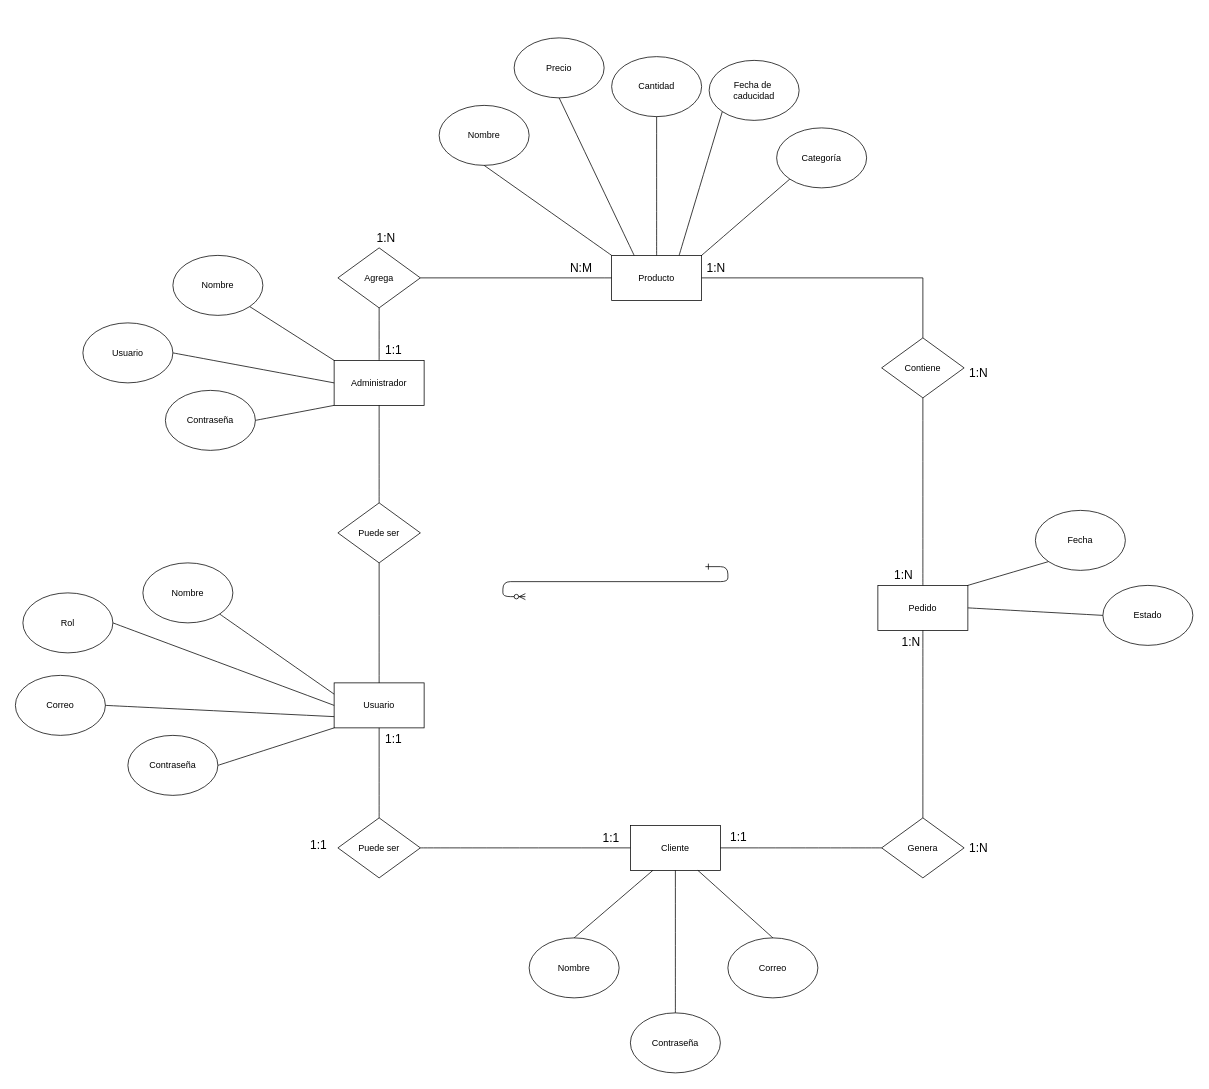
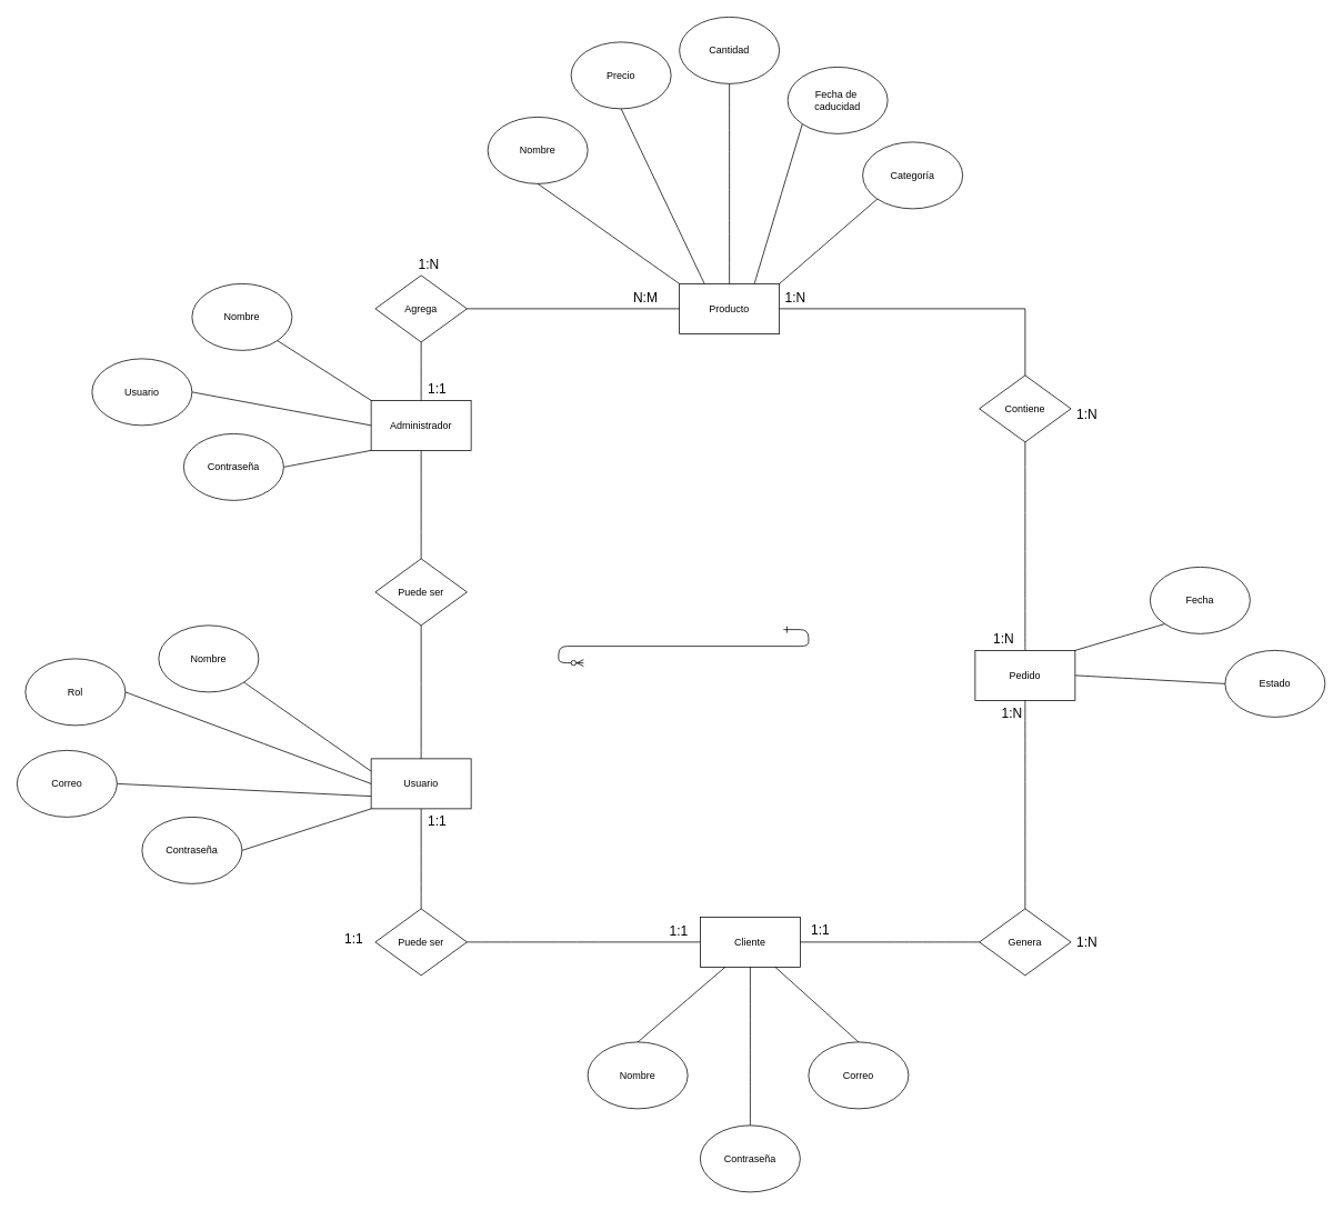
  <mxCell id="0" />
  <mxCell id="1" parent="0" />
  <mxCell id="2" value="" style="edgeStyle=entityRelationEdgeStyle;endArrow=ERzeroToMany;startArrow=ERone;endFill=1;startFill=0;" parent="1" edge="1"><mxGeometry width="100" height="100" relative="1" as="geometry"><mxPoint x="940" y="755" as="sourcePoint" /><mxPoint x="700" y="795" as="targetPoint" /></mxGeometry></mxCell>
  <mxCell id="3" value="Cliente" style="rounded=0;whiteSpace=wrap;html=1;" vertex="1" parent="1"><mxGeometry x="840" y="1100" width="120" height="60" as="geometry" /></mxCell>
  <mxCell id="4" value="Pedido" style="rounded=0;whiteSpace=wrap;html=1;" vertex="1" parent="1"><mxGeometry x="1170" y="780" width="120" height="60" as="geometry" /></mxCell>
  <mxCell id="5" value="Administrador" style="rounded=0;whiteSpace=wrap;html=1;" vertex="1" parent="1"><mxGeometry x="445" y="480" width="120" height="60" as="geometry" /></mxCell>
  <mxCell id="6" value="Producto" style="rounded=0;whiteSpace=wrap;html=1;" vertex="1" parent="1"><mxGeometry x="815" y="340" width="120" height="60" as="geometry" /></mxCell>
  <mxCell id="7" value="Usuario" style="rounded=0;whiteSpace=wrap;html=1;" vertex="1" parent="1"><mxGeometry x="445" y="910" width="120" height="60" as="geometry" /></mxCell>
  <mxCell id="8" value="Genera" style="rhombus;whiteSpace=wrap;html=1;" vertex="1" parent="1"><mxGeometry x="1175" y="1090" width="110" height="80" as="geometry" /></mxCell>
  <mxCell id="9" value="Contiene" style="rhombus;whiteSpace=wrap;html=1;" vertex="1" parent="1"><mxGeometry x="1175" y="450" width="110" height="80" as="geometry" /></mxCell>
  <mxCell id="10" value="Puede ser" style="rhombus;whiteSpace=wrap;html=1;" vertex="1" parent="1"><mxGeometry x="450" y="1090" width="110" height="80" as="geometry" /></mxCell>
  <mxCell id="11" value="Puede ser" style="rhombus;whiteSpace=wrap;html=1;" vertex="1" parent="1"><mxGeometry x="450" y="670" width="110" height="80" as="geometry" /></mxCell>
  <mxCell id="12" value="Agrega" style="rhombus;whiteSpace=wrap;html=1;" vertex="1" parent="1"><mxGeometry x="450" y="330" width="110" height="80" as="geometry" /></mxCell>
  <mxCell id="13" value="" style="endArrow=none;html=1;rounded=0;fontSize=12;startSize=8;endSize=8;curved=1;entryX=0;entryY=0.5;entryDx=0;entryDy=0;exitX=1;exitY=0.5;exitDx=0;exitDy=0;" edge="1" parent="1" source="10" target="3"><mxGeometry width="50" height="50" relative="1" as="geometry"><mxPoint x="630" y="1190" as="sourcePoint" /><mxPoint x="680" y="1140" as="targetPoint" /></mxGeometry></mxCell>
  <mxCell id="14" value="" style="endArrow=none;html=1;rounded=0;fontSize=12;startSize=8;endSize=8;curved=1;entryX=0.5;entryY=1;entryDx=0;entryDy=0;exitX=0.5;exitY=0;exitDx=0;exitDy=0;" edge="1" parent="1" source="10" target="7"><mxGeometry width="50" height="50" relative="1" as="geometry"><mxPoint x="630" y="1190" as="sourcePoint" /><mxPoint x="680" y="1140" as="targetPoint" /></mxGeometry></mxCell>
  <mxCell id="15" value="" style="endArrow=none;html=1;rounded=0;fontSize=12;startSize=8;endSize=8;curved=1;entryX=0.5;entryY=1;entryDx=0;entryDy=0;exitX=0.5;exitY=0;exitDx=0;exitDy=0;" edge="1" parent="1" source="11" target="5"><mxGeometry width="50" height="50" relative="1" as="geometry"><mxPoint x="630" y="1190" as="sourcePoint" /><mxPoint x="680" y="1140" as="targetPoint" /></mxGeometry></mxCell>
  <mxCell id="16" value="" style="endArrow=none;html=1;rounded=0;fontSize=12;startSize=8;endSize=8;curved=1;entryX=0.5;entryY=1;entryDx=0;entryDy=0;exitX=0.5;exitY=0;exitDx=0;exitDy=0;" edge="1" parent="1" source="7" target="11"><mxGeometry width="50" height="50" relative="1" as="geometry"><mxPoint x="630" y="1020" as="sourcePoint" /><mxPoint x="680" y="970" as="targetPoint" /></mxGeometry></mxCell>
  <mxCell id="17" value="" style="endArrow=none;html=1;rounded=0;fontSize=12;startSize=8;endSize=8;curved=1;entryX=0.5;entryY=0;entryDx=0;entryDy=0;exitX=0.5;exitY=1;exitDx=0;exitDy=0;" edge="1" parent="1" source="4" target="8"><mxGeometry width="50" height="50" relative="1" as="geometry"><mxPoint x="630" y="850" as="sourcePoint" /><mxPoint x="680" y="800" as="targetPoint" /></mxGeometry></mxCell>
  <mxCell id="18" value="" style="endArrow=none;html=1;rounded=0;fontSize=12;startSize=8;endSize=8;curved=1;entryX=1;entryY=0.5;entryDx=0;entryDy=0;exitX=0;exitY=0.5;exitDx=0;exitDy=0;" edge="1" parent="1" source="8" target="3"><mxGeometry width="50" height="50" relative="1" as="geometry"><mxPoint x="630" y="1020" as="sourcePoint" /><mxPoint x="680" y="970" as="targetPoint" /></mxGeometry></mxCell>
  <mxCell id="19" value="" style="endArrow=none;html=1;rounded=0;fontSize=12;startSize=8;endSize=8;curved=1;entryX=0.5;entryY=1;entryDx=0;entryDy=0;exitX=0.5;exitY=0;exitDx=0;exitDy=0;" edge="1" parent="1" source="4" target="9"><mxGeometry width="50" height="50" relative="1" as="geometry"><mxPoint x="630" y="690" as="sourcePoint" /><mxPoint x="680" y="640" as="targetPoint" /></mxGeometry></mxCell>
  <mxCell id="20" value="" style="endArrow=none;html=1;rounded=0;fontSize=12;startSize=8;endSize=8;entryX=0.5;entryY=0;entryDx=0;entryDy=0;exitX=1;exitY=0.5;exitDx=0;exitDy=0;edgeStyle=orthogonalEdgeStyle;" edge="1" parent="1" source="6" target="9"><mxGeometry width="50" height="50" relative="1" as="geometry"><mxPoint x="630" y="520" as="sourcePoint" /><mxPoint x="680" y="470" as="targetPoint" /></mxGeometry></mxCell>
  <mxCell id="21" value="" style="endArrow=none;html=1;rounded=0;fontSize=12;startSize=8;endSize=8;curved=1;exitX=0.5;exitY=0;exitDx=0;exitDy=0;entryX=0.5;entryY=1;entryDx=0;entryDy=0;" edge="1" parent="1" source="5" target="12"><mxGeometry width="50" height="50" relative="1" as="geometry"><mxPoint x="630" y="520" as="sourcePoint" /><mxPoint x="680" y="470" as="targetPoint" /></mxGeometry></mxCell>
  <mxCell id="22" value="" style="endArrow=none;html=1;rounded=0;fontSize=12;startSize=8;endSize=8;entryX=0;entryY=0.5;entryDx=0;entryDy=0;exitX=1;exitY=0.5;exitDx=0;exitDy=0;edgeStyle=orthogonalEdgeStyle;" edge="1" parent="1" source="12" target="6"><mxGeometry width="50" height="50" relative="1" as="geometry"><mxPoint x="630" y="520" as="sourcePoint" /><mxPoint x="680" y="470" as="targetPoint" /><Array as="points"><mxPoint x="805" y="370" /></Array></mxGeometry></mxCell>
  <mxCell id="23" value="Precio" style="ellipse;whiteSpace=wrap;html=1;" vertex="1" parent="1"><mxGeometry x="685" y="50" width="120" height="80" as="geometry" /></mxCell>
- <mxCell id="24" value="Cantidad" style="ellipse;whiteSpace=wrap;html=1;" vertex="1" parent="1"><mxGeometry x="815" y="75" width="120" height="80" as="geometry" /></mxCell>
+ <mxCell id="24" value="Cantidad" style="ellipse;whiteSpace=wrap;html=1;" vertex="1" parent="1"><mxGeometry x="815" y="20" width="120" height="80" as="geometry" /></mxCell>
  <mxCell id="25" value="Fecha de&amp;nbsp;&lt;div&gt;caducidad&lt;/div&gt;" style="ellipse;whiteSpace=wrap;html=1;" vertex="1" parent="1"><mxGeometry x="945" y="80" width="120" height="80" as="geometry" /></mxCell>
  <mxCell id="26" value="Categoría" style="ellipse;whiteSpace=wrap;html=1;" vertex="1" parent="1"><mxGeometry x="1035" y="170" width="120" height="80" as="geometry" /></mxCell>
  <mxCell id="27" value="Nombre" style="ellipse;whiteSpace=wrap;html=1;" vertex="1" parent="1"><mxGeometry x="585" y="140" width="120" height="80" as="geometry" /></mxCell>
  <mxCell id="28" value="" style="endArrow=none;html=1;rounded=0;fontSize=12;startSize=8;endSize=8;curved=1;exitX=0;exitY=0;exitDx=0;exitDy=0;entryX=0.5;entryY=1;entryDx=0;entryDy=0;" edge="1" parent="1" source="6" target="27"><mxGeometry width="50" height="50" relative="1" as="geometry"><mxPoint x="840" y="330" as="sourcePoint" /><mxPoint x="890" y="280" as="targetPoint" /></mxGeometry></mxCell>
  <mxCell id="29" value="" style="endArrow=none;html=1;rounded=0;fontSize=12;startSize=8;endSize=8;curved=1;entryX=0.5;entryY=1;entryDx=0;entryDy=0;exitX=0.25;exitY=0;exitDx=0;exitDy=0;" edge="1" parent="1" source="6" target="23"><mxGeometry width="50" height="50" relative="1" as="geometry"><mxPoint x="840" y="330" as="sourcePoint" /><mxPoint x="890" y="280" as="targetPoint" /></mxGeometry></mxCell>
  <mxCell id="30" value="" style="endArrow=none;html=1;rounded=0;fontSize=12;startSize=8;endSize=8;curved=1;entryX=0.5;entryY=1;entryDx=0;entryDy=0;exitX=0.5;exitY=0;exitDx=0;exitDy=0;" edge="1" parent="1" source="6" target="24"><mxGeometry width="50" height="50" relative="1" as="geometry"><mxPoint x="840" y="330" as="sourcePoint" /><mxPoint x="880" y="240" as="targetPoint" /></mxGeometry></mxCell>
  <mxCell id="31" value="" style="endArrow=none;html=1;rounded=0;fontSize=12;startSize=8;endSize=8;curved=1;entryX=0;entryY=1;entryDx=0;entryDy=0;exitX=0.75;exitY=0;exitDx=0;exitDy=0;" edge="1" parent="1" source="6" target="25"><mxGeometry width="50" height="50" relative="1" as="geometry"><mxPoint x="840" y="330" as="sourcePoint" /><mxPoint x="890" y="280" as="targetPoint" /></mxGeometry></mxCell>
  <mxCell id="32" value="" style="endArrow=none;html=1;rounded=0;fontSize=12;startSize=8;endSize=8;curved=1;exitX=1;exitY=0;exitDx=0;exitDy=0;entryX=0;entryY=1;entryDx=0;entryDy=0;" edge="1" parent="1" source="6" target="26"><mxGeometry width="50" height="50" relative="1" as="geometry"><mxPoint x="840" y="330" as="sourcePoint" /><mxPoint x="890" y="280" as="targetPoint" /></mxGeometry></mxCell>
  <mxCell id="33" value="Nombre" style="ellipse;whiteSpace=wrap;html=1;" vertex="1" parent="1"><mxGeometry x="230" y="340" width="120" height="80" as="geometry" /></mxCell>
  <mxCell id="34" value="Usuario" style="ellipse;whiteSpace=wrap;html=1;" vertex="1" parent="1"><mxGeometry x="110" y="430" width="120" height="80" as="geometry" /></mxCell>
  <mxCell id="35" value="Contraseña" style="ellipse;whiteSpace=wrap;html=1;" vertex="1" parent="1"><mxGeometry x="220" y="520" width="120" height="80" as="geometry" /></mxCell>
  <mxCell id="36" value="Nombre" style="ellipse;whiteSpace=wrap;html=1;" vertex="1" parent="1"><mxGeometry x="190" y="750" width="120" height="80" as="geometry" /></mxCell>
  <mxCell id="37" value="Correo" style="ellipse;whiteSpace=wrap;html=1;" vertex="1" parent="1"><mxGeometry x="20" y="900" width="120" height="80" as="geometry" /></mxCell>
  <mxCell id="38" value="Contraseña" style="ellipse;whiteSpace=wrap;html=1;" vertex="1" parent="1"><mxGeometry x="170" y="980" width="120" height="80" as="geometry" /></mxCell>
  <mxCell id="39" value="Rol" style="ellipse;whiteSpace=wrap;html=1;" vertex="1" parent="1"><mxGeometry x="30" y="790" width="120" height="80" as="geometry" /></mxCell>
  <mxCell id="40" value="Nombre" style="ellipse;whiteSpace=wrap;html=1;" vertex="1" parent="1"><mxGeometry x="705" y="1250" width="120" height="80" as="geometry" /></mxCell>
  <mxCell id="41" value="Correo" style="ellipse;whiteSpace=wrap;html=1;" vertex="1" parent="1"><mxGeometry x="970" y="1250" width="120" height="80" as="geometry" /></mxCell>
  <mxCell id="42" value="Fecha" style="ellipse;whiteSpace=wrap;html=1;" vertex="1" parent="1"><mxGeometry x="1380" y="680" width="120" height="80" as="geometry" /></mxCell>
  <mxCell id="43" value="Estado" style="ellipse;whiteSpace=wrap;html=1;" vertex="1" parent="1"><mxGeometry x="1470" y="780" width="120" height="80" as="geometry" /></mxCell>
  <mxCell id="44" value="Contraseña" style="ellipse;whiteSpace=wrap;html=1;" vertex="1" parent="1"><mxGeometry x="840" y="1350" width="120" height="80" as="geometry" /></mxCell>
  <mxCell id="45" value="" style="endArrow=none;html=1;rounded=0;fontSize=12;startSize=8;endSize=8;curved=1;entryX=0.25;entryY=1;entryDx=0;entryDy=0;exitX=0.5;exitY=0;exitDx=0;exitDy=0;" edge="1" parent="1" source="40" target="3"><mxGeometry width="50" height="50" relative="1" as="geometry"><mxPoint x="880" y="1300" as="sourcePoint" /><mxPoint x="930" y="1250" as="targetPoint" /></mxGeometry></mxCell>
  <mxCell id="46" value="" style="endArrow=none;html=1;rounded=0;fontSize=12;startSize=8;endSize=8;curved=1;entryX=0.5;entryY=1;entryDx=0;entryDy=0;exitX=0.5;exitY=0;exitDx=0;exitDy=0;" edge="1" parent="1" source="44" target="3"><mxGeometry width="50" height="50" relative="1" as="geometry"><mxPoint x="880" y="1300" as="sourcePoint" /><mxPoint x="930" y="1250" as="targetPoint" /></mxGeometry></mxCell>
  <mxCell id="47" value="" style="endArrow=none;html=1;rounded=0;fontSize=12;startSize=8;endSize=8;curved=1;entryX=0.75;entryY=1;entryDx=0;entryDy=0;exitX=0.5;exitY=0;exitDx=0;exitDy=0;" edge="1" parent="1" source="41" target="3"><mxGeometry width="50" height="50" relative="1" as="geometry"><mxPoint x="880" y="1300" as="sourcePoint" /><mxPoint x="930" y="1250" as="targetPoint" /></mxGeometry></mxCell>
  <mxCell id="48" value="" style="endArrow=none;html=1;rounded=0;fontSize=12;startSize=8;endSize=8;curved=1;entryX=0;entryY=0.25;entryDx=0;entryDy=0;exitX=1;exitY=1;exitDx=0;exitDy=0;" edge="1" parent="1" source="36" target="7"><mxGeometry width="50" height="50" relative="1" as="geometry"><mxPoint x="230" y="900" as="sourcePoint" /><mxPoint x="280" y="850" as="targetPoint" /></mxGeometry></mxCell>
  <mxCell id="49" value="" style="endArrow=none;html=1;rounded=0;fontSize=12;startSize=8;endSize=8;curved=1;entryX=0;entryY=0.5;entryDx=0;entryDy=0;exitX=1;exitY=0.5;exitDx=0;exitDy=0;" edge="1" parent="1" source="39" target="7"><mxGeometry width="50" height="50" relative="1" as="geometry"><mxPoint x="230" y="900" as="sourcePoint" /><mxPoint x="280" y="850" as="targetPoint" /></mxGeometry></mxCell>
  <mxCell id="50" value="" style="endArrow=none;html=1;rounded=0;fontSize=12;startSize=8;endSize=8;curved=1;entryX=0;entryY=0.75;entryDx=0;entryDy=0;exitX=1;exitY=0.5;exitDx=0;exitDy=0;" edge="1" parent="1" source="37" target="7"><mxGeometry width="50" height="50" relative="1" as="geometry"><mxPoint x="230" y="900" as="sourcePoint" /><mxPoint x="280" y="850" as="targetPoint" /></mxGeometry></mxCell>
  <mxCell id="51" value="" style="endArrow=none;html=1;rounded=0;fontSize=12;startSize=8;endSize=8;curved=1;entryX=0;entryY=1;entryDx=0;entryDy=0;exitX=1;exitY=0.5;exitDx=0;exitDy=0;" edge="1" parent="1" source="38" target="7"><mxGeometry width="50" height="50" relative="1" as="geometry"><mxPoint x="230" y="900" as="sourcePoint" /><mxPoint x="280" y="850" as="targetPoint" /></mxGeometry></mxCell>
  <mxCell id="52" value="" style="endArrow=none;html=1;rounded=0;fontSize=12;startSize=8;endSize=8;curved=1;entryX=0;entryY=0;entryDx=0;entryDy=0;exitX=1;exitY=1;exitDx=0;exitDy=0;" edge="1" parent="1" source="33" target="5"><mxGeometry width="50" height="50" relative="1" as="geometry"><mxPoint x="230" y="360" as="sourcePoint" /><mxPoint x="280" y="310" as="targetPoint" /></mxGeometry></mxCell>
  <mxCell id="53" value="" style="endArrow=none;html=1;rounded=0;fontSize=12;startSize=8;endSize=8;curved=1;entryX=0;entryY=0.5;entryDx=0;entryDy=0;exitX=1;exitY=0.5;exitDx=0;exitDy=0;" edge="1" parent="1" source="34" target="5"><mxGeometry width="50" height="50" relative="1" as="geometry"><mxPoint x="230" y="360" as="sourcePoint" /><mxPoint x="280" y="310" as="targetPoint" /></mxGeometry></mxCell>
  <mxCell id="54" value="" style="endArrow=none;html=1;rounded=0;fontSize=12;startSize=8;endSize=8;curved=1;entryX=0;entryY=1;entryDx=0;entryDy=0;exitX=1;exitY=0.5;exitDx=0;exitDy=0;" edge="1" parent="1" source="35" target="5"><mxGeometry width="50" height="50" relative="1" as="geometry"><mxPoint x="230" y="360" as="sourcePoint" /><mxPoint x="280" y="310" as="targetPoint" /></mxGeometry></mxCell>
  <mxCell id="55" value="" style="endArrow=none;html=1;rounded=0;fontSize=12;startSize=8;endSize=8;curved=1;exitX=1;exitY=0.5;exitDx=0;exitDy=0;entryX=0;entryY=0.5;entryDx=0;entryDy=0;" edge="1" parent="1" source="4" target="43"><mxGeometry width="50" height="50" relative="1" as="geometry"><mxPoint x="1440" y="760" as="sourcePoint" /><mxPoint x="1490" y="710" as="targetPoint" /></mxGeometry></mxCell>
  <mxCell id="56" value="" style="endArrow=none;html=1;rounded=0;fontSize=12;startSize=8;endSize=8;curved=1;exitX=1;exitY=0;exitDx=0;exitDy=0;entryX=0;entryY=1;entryDx=0;entryDy=0;" edge="1" parent="1" source="4" target="42"><mxGeometry width="50" height="50" relative="1" as="geometry"><mxPoint x="1440" y="760" as="sourcePoint" /><mxPoint x="1490" y="710" as="targetPoint" /></mxGeometry></mxCell>
  <mxCell id="57" value="1:1" style="text;html=1;align=center;verticalAlign=middle;resizable=0;points=[];autosize=1;strokeColor=none;fillColor=none;fontSize=16;" vertex="1" parent="1"><mxGeometry x="499" y="451" width="50" height="30" as="geometry" /></mxCell>
  <mxCell id="58" value="N:M" style="text;html=1;align=center;verticalAlign=middle;resizable=0;points=[];autosize=1;strokeColor=none;fillColor=none;fontSize=16;" vertex="1" parent="1"><mxGeometry x="749" y="341" width="50" height="30" as="geometry" /></mxCell>
  <mxCell id="59" value="1:N" style="text;html=1;align=center;verticalAlign=middle;resizable=0;points=[];autosize=1;strokeColor=none;fillColor=none;fontSize=16;" vertex="1" parent="1"><mxGeometry x="489" y="301" width="50" height="30" as="geometry" /></mxCell>
  <mxCell id="60" value="1:N" style="text;html=1;align=center;verticalAlign=middle;resizable=0;points=[];autosize=1;strokeColor=none;fillColor=none;fontSize=16;" vertex="1" parent="1"><mxGeometry x="1179" y="751" width="50" height="30" as="geometry" /></mxCell>
  <mxCell id="61" value="1:N" style="text;html=1;align=center;verticalAlign=middle;resizable=0;points=[];autosize=1;strokeColor=none;fillColor=none;fontSize=16;" vertex="1" parent="1"><mxGeometry x="929" y="341" width="50" height="30" as="geometry" /></mxCell>
  <mxCell id="62" value="1:N" style="text;html=1;align=center;verticalAlign=middle;resizable=0;points=[];autosize=1;strokeColor=none;fillColor=none;fontSize=16;" vertex="1" parent="1"><mxGeometry x="1279" y="481" width="50" height="30" as="geometry" /></mxCell>
  <mxCell id="63" value="1:1" style="text;html=1;align=center;verticalAlign=middle;resizable=0;points=[];autosize=1;strokeColor=none;fillColor=none;fontSize=16;" vertex="1" parent="1"><mxGeometry x="959" y="1100" width="50" height="30" as="geometry" /></mxCell>
  <mxCell id="64" value="1:N" style="text;html=1;align=center;verticalAlign=middle;resizable=0;points=[];autosize=1;strokeColor=none;fillColor=none;fontSize=16;" vertex="1" parent="1"><mxGeometry x="1189" y="840" width="50" height="30" as="geometry" /></mxCell>
  <mxCell id="65" value="1:N" style="text;html=1;align=center;verticalAlign=middle;resizable=0;points=[];autosize=1;strokeColor=none;fillColor=none;fontSize=16;" vertex="1" parent="1"><mxGeometry x="1279" y="1115" width="50" height="30" as="geometry" /></mxCell>
  <mxCell id="66" value="1:1" style="text;html=1;align=center;verticalAlign=middle;resizable=0;points=[];autosize=1;strokeColor=none;fillColor=none;fontSize=16;" vertex="1" parent="1"><mxGeometry x="789" y="1101" width="50" height="30" as="geometry" /></mxCell>
  <mxCell id="67" value="1:1" style="text;html=1;align=center;verticalAlign=middle;resizable=0;points=[];autosize=1;strokeColor=none;fillColor=none;fontSize=16;" vertex="1" parent="1"><mxGeometry x="499" y="970" width="50" height="30" as="geometry" /></mxCell>
  <mxCell id="68" value="1:1" style="text;html=1;align=center;verticalAlign=middle;resizable=0;points=[];autosize=1;strokeColor=none;fillColor=none;fontSize=16;" vertex="1" parent="1"><mxGeometry x="399" y="1111" width="50" height="30" as="geometry" /></mxCell>
